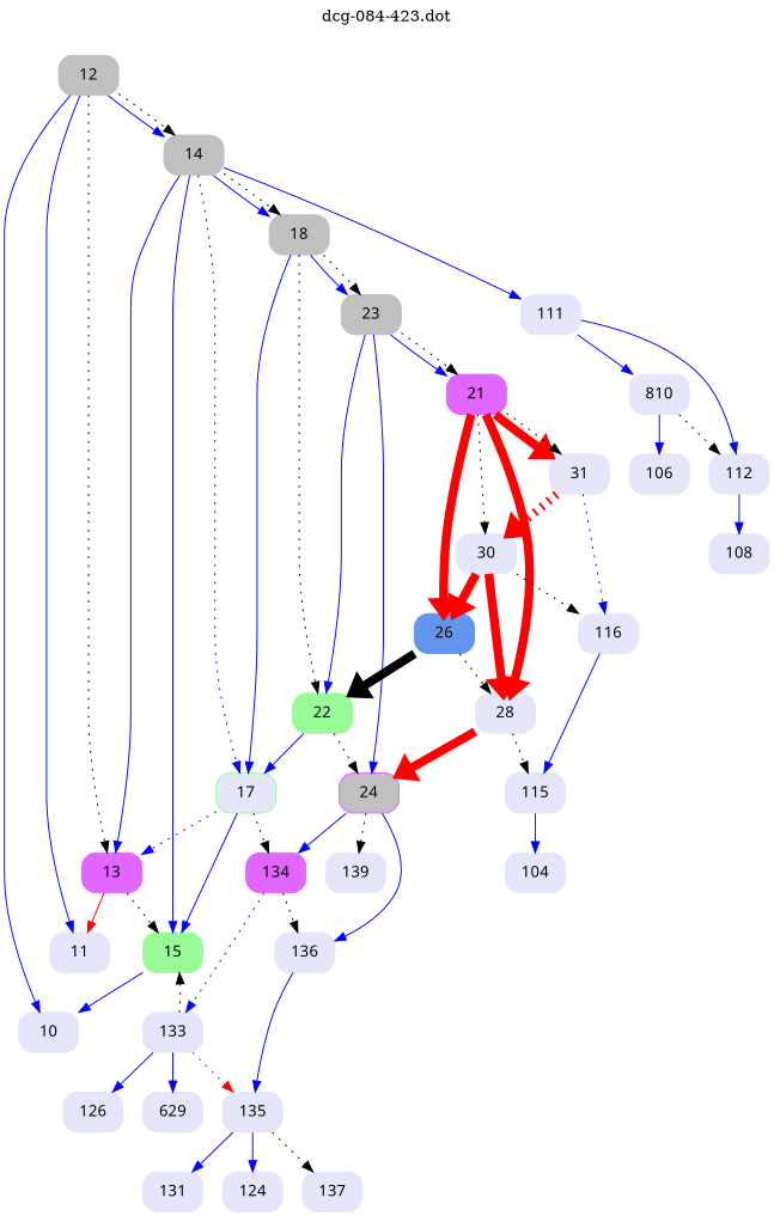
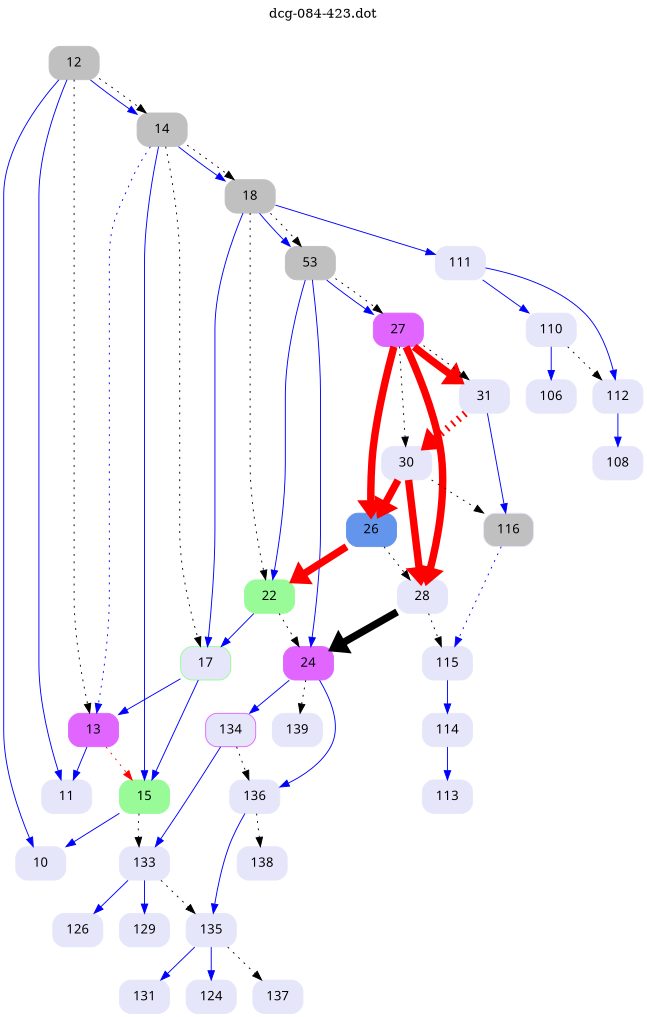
  digraph {
    label="dcg-084-423.dot"
    labelloc=t
    node [color=lavender fontname="sans-serif" shape=box style="rounded,filled"]
    edge [color=blue penwidth=1]
    n1 [color=grey label=12]
    n2 [label=11]
    n3 [label=10]
    n4 [color=grey label=14]
    n5 [color=mediumorchid1 label=13]
    n6 [color=palegreen label=15]
    n7 [color=grey label=18]
    n8 [color=palegreen fillcolor=lavender label=17]
    n9 [label=133]
    n10 [label=111]
-   n11 [color=grey label=23]
+   n11 [color=grey label=53]
    n12 [color=palegreen label=22]
-   n13 [color=mediumorchid1 label=134]
+   n13 [color=mediumorchid1 label=134 fillcolor=lavender]
    n14 [label=135]
-   n15 [label=629]
+   n15 [label=129]
    n16 [label=126]
-   n17 [label=810]
+   n17 [label=110]
    n18 [label=112]
-   n19 [color=mediumorchid1 label=24 fillcolor=grey]
-   n20 [color=mediumorchid1 label=21]
+   n19 [color=mediumorchid1 label=24]
+   n20 [color=mediumorchid1 label=27]
    n21 [label=136]
    n22 [label=106]
    n23 [label=108]
    n24 [label=139]
    n25 [color=cornflowerblue label=26]
    n26 [label=28]
    n27 [label=31]
    n28 [label=30]
+   n29 [label=138]
    n30 [label=115]
-   n31 [label=116]
-   n32 [label=104]
+   n31 [label=116 fillcolor=grey]
+   n32 [label=114]
+   n33 [label=113]
    n34 [label=131]
    n35 [label=124]
    n36 [label=137]
    n1 -> n2
    n1 -> n3
    n1 -> n4
    n1 -> n4 [style=dotted color="" penwidth=""]
    n1 -> n5 [style=dotted color="" penwidth=""]
-   n4 -> n5
+   n4 -> n5 [style=dotted]
    n4 -> n6
    n4 -> n7
    n4 -> n7 [style=dotted color="" penwidth=""]
-   n4 -> n8 [style=dotted penwidth=""]
-   n5 -> n2 [color=red]
-   n5 -> n6 [style=dotted color="" penwidth=""]
+   n4 -> n8 [style=dotted color="" penwidth=""]
+   n5 -> n2
+   n5 -> n6 [style=dotted color=red penwidth=""]
    n6 -> n3
-   n9 -> n6 [style=dotted color="" penwidth=""]
+   n6 -> n9 [style=dotted color="" penwidth=""]
    n7 -> n8
-   n4 -> n10
+   n7 -> n10
    n7 -> n11
    n7 -> n11 [style=dotted color="" penwidth=""]
    n7 -> n12 [style=dotted color="" penwidth=""]
-   n8 -> n5 [style=dotted]
+   n8 -> n5
    n8 -> n6
-   n8 -> n13 [style=dotted color="" penwidth=""]
-   n9 -> n14 [style=dotted color=red penwidth=""]
+   n9 -> n14 [style=dotted color="" penwidth=""]
    n9 -> n15
    n9 -> n16
    n10 -> n17
    n10 -> n18
    n11 -> n12
    n11 -> n19
    n11 -> n20
    n11 -> n20 [style=dotted color="" penwidth=""]
    n12 -> n8
    n12 -> n19 [style=dotted color="" penwidth=""]
-   n13 -> n9 [style=dotted]
+   n13 -> n9
    n13 -> n21 [style=dotted color="" penwidth=""]
    n14 -> n34
    n14 -> n35
    n14 -> n36 [style=dotted color="" penwidth=""]
    n17 -> n18 [style=dotted color="" penwidth=""]
    n17 -> n22
    n18 -> n23
    n19 -> n13
    n19 -> n21
    n19 -> n24 [style=dotted color="" penwidth=""]
    n20 -> n25 [color=red penwidth=8]
    n20 -> n26 [color=red penwidth=8]
    n20 -> n27 [color=red penwidth=8]
    n20 -> n27 [style=dotted color="" penwidth=""]
    n20 -> n28 [style=dotted color="" penwidth=""]
    n21 -> n14
-   n25 -> n12 [color=black penwidth=8]
+   n21 -> n29 [style=dotted color="" penwidth=""]
+   n25 -> n12 [color=red penwidth=8]
    n25 -> n26 [style=dotted color="" penwidth=""]
-   n26 -> n19 [color=red penwidth=8]
+   n26 -> n19 [color=black penwidth=8]
    n26 -> n30 [style=dotted color="" penwidth=""]
    n27 -> n28 [color=red penwidth=8 style=dotted]
-   n27 -> n31 [style=dotted]
+   n27 -> n31
    n28 -> n25 [color=red penwidth=8]
    n28 -> n26 [color=red penwidth=8]
    n28 -> n31 [style=dotted color="" penwidth=""]
    n30 -> n32
-   n31 -> n30
+   n31 -> n30 [style=dotted]
+   n32 -> n33
  }
